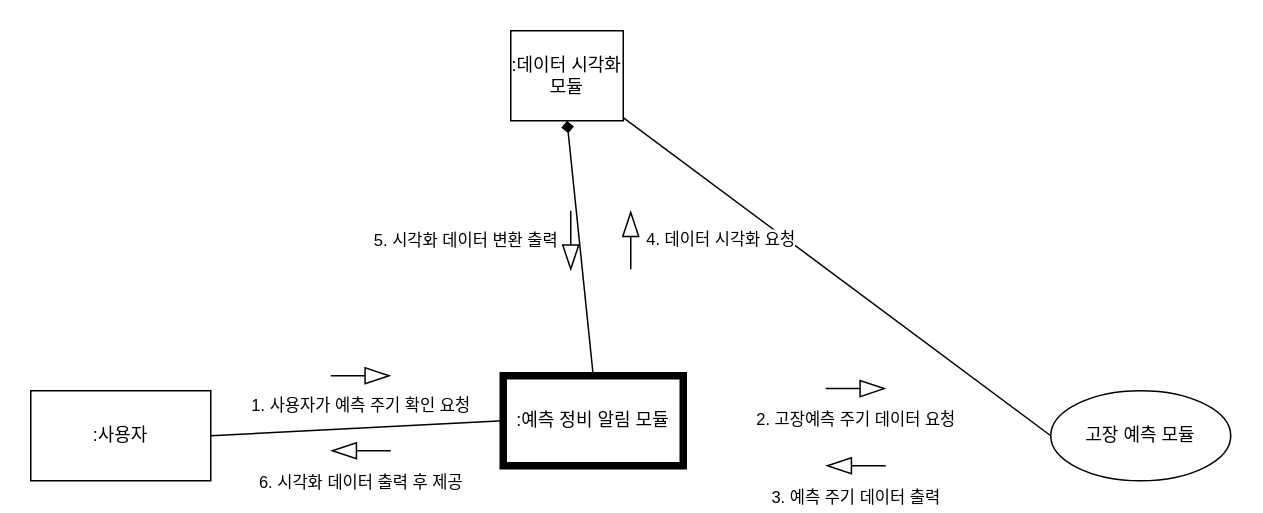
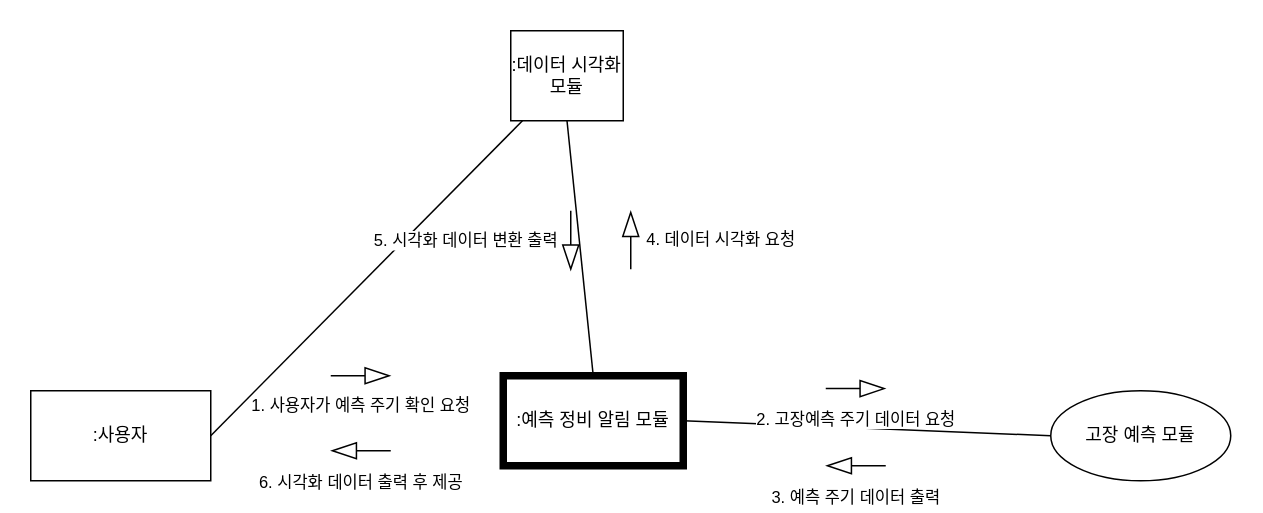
  <mxCell id="0" />
  <mxCell id="1" parent="0" />
  <mxCell id="2" value=":사용자" style="rounded=0;whiteSpace=wrap;html=1;" vertex="1" parent="1"><mxGeometry x="20" y="260" width="120" height="60" as="geometry" /></mxCell>
  <mxCell id="3" value=":데이터 시각화 모듈" style="rounded=0;whiteSpace=wrap;html=1;" vertex="1" parent="1"><mxGeometry x="340" y="20" width="75" height="60" as="geometry" /></mxCell>
  <mxCell id="4" value=":예측 정비 알림 모듈" style="rounded=0;whiteSpace=wrap;html=1;strokeWidth=5;" vertex="1" parent="1"><mxGeometry x="335" y="250" width="120" height="60" as="geometry" /></mxCell>
  <mxCell id="5" value="고장 예측 모듈" style="ellipse;whiteSpace=wrap;html=1;" vertex="1" parent="1"><mxGeometry x="700" y="260" width="120" height="60" as="geometry" /></mxCell>
  <mxCell id="6" value="1. 사용자가 예측 주기 확인 요청" style="endArrow=blockThin;html=1;endFill=0;strokeWidth=1;jumpSize=7;endSize=15;" edge="1" parent="1"><mxGeometry y="-20" width="50" height="50" relative="1" as="geometry"><mxPoint x="220" y="250" as="sourcePoint" /><mxPoint x="260" y="250" as="targetPoint" /><mxPoint as="offset" /></mxGeometry></mxCell>
  <mxCell id="7" value="3. 예측 주기 데이터 출력" style="endArrow=blockThin;html=1;endFill=0;strokeWidth=1;jumpSize=7;endSize=15;" edge="1" parent="1"><mxGeometry y="21" width="50" height="50" relative="1" as="geometry"><mxPoint x="590" y="310" as="sourcePoint" /><mxPoint x="550" y="310" as="targetPoint" /><mxPoint as="offset" /></mxGeometry></mxCell>
- <mxCell id="8" value="" style="endArrow=none;html=1;strokeWidth=1;exitX=1;exitY=0.5;exitDx=0;exitDy=0;entryX=0;entryY=0.5;entryDx=0;entryDy=0;" edge="1" parent="1" source="2" target="4"><mxGeometry width="50" height="50" relative="1" as="geometry"><mxPoint x="255" y="300" as="sourcePoint" /><mxPoint x="305" y="250" as="targetPoint" /></mxGeometry></mxCell>
- <mxCell id="9" value="" style="endArrow=none;html=1;strokeWidth=1;exitX=0;exitY=0.5;exitDx=0;exitDy=0;" edge="1" parent="1" source="5" target="3"><mxGeometry width="50" height="50" relative="1" as="geometry"><mxPoint x="310.28" y="450.72" as="sourcePoint" /><mxPoint x="410" y="330" as="targetPoint" /></mxGeometry></mxCell>
- <mxCell id="10" value="" style="endArrow=diamond;html=1;strokeWidth=1;exitX=0.5;exitY=0;exitDx=0;exitDy=0;entryX=0.5;entryY=1;entryDx=0;entryDy=0;" edge="1" parent="1" source="4" target="3"><mxGeometry width="50" height="50" relative="1" as="geometry"><mxPoint x="610" y="300" as="sourcePoint" /><mxPoint x="470" y="300" as="targetPoint" /></mxGeometry></mxCell>
+ <mxCell id="8" value="" style="endArrow=none;html=1;strokeWidth=1;exitX=1;exitY=0.5;exitDx=0;exitDy=0;" edge="1" parent="1" source="2" target="3"><mxGeometry width="50" height="50" relative="1" as="geometry"><mxPoint x="255" y="300" as="sourcePoint" /><mxPoint x="305" y="250" as="targetPoint" /></mxGeometry></mxCell>
+ <mxCell id="9" value="" style="endArrow=none;html=1;strokeWidth=1;exitX=0;exitY=0.5;exitDx=0;exitDy=0;entryX=1;entryY=0.5;entryDx=0;entryDy=0;" edge="1" parent="1" source="5" target="4"><mxGeometry width="50" height="50" relative="1" as="geometry"><mxPoint x="310.28" y="450.72" as="sourcePoint" /><mxPoint x="410" y="330" as="targetPoint" /></mxGeometry></mxCell>
+ <mxCell id="10" value="" style="endArrow=none;html=1;strokeWidth=1;exitX=0.5;exitY=0;exitDx=0;exitDy=0;entryX=0.5;entryY=1;entryDx=0;entryDy=0;" edge="1" parent="1" source="4" target="3"><mxGeometry width="50" height="50" relative="1" as="geometry"><mxPoint x="610" y="300" as="sourcePoint" /><mxPoint x="470" y="300" as="targetPoint" /></mxGeometry></mxCell>
  <mxCell id="11" value="2. 고장예측 주기 데이터 요청" style="endArrow=blockThin;html=1;endFill=0;strokeWidth=1;jumpSize=7;endSize=15;" edge="1" parent="1"><mxGeometry y="-20" width="50" height="50" relative="1" as="geometry"><mxPoint x="550" y="258.57" as="sourcePoint" /><mxPoint x="590" y="258.57" as="targetPoint" /><mxPoint as="offset" /></mxGeometry></mxCell>
  <mxCell id="12" value="4. 데이터 시각화 요청" style="endArrow=blockThin;html=1;endFill=0;strokeWidth=1;jumpSize=7;endSize=15;" edge="1" parent="1"><mxGeometry x="0.026" y="-60" width="50" height="50" relative="1" as="geometry"><mxPoint x="420" y="179" as="sourcePoint" /><mxPoint x="420" y="140" as="targetPoint" /><mxPoint as="offset" /></mxGeometry></mxCell>
  <mxCell id="13" value="5. 시각화 데이터 변환 출력" style="endArrow=blockThin;html=1;endFill=0;strokeWidth=1;jumpSize=7;endSize=15;" edge="1" parent="1"><mxGeometry y="-70" width="50" height="50" relative="1" as="geometry"><mxPoint x="380" y="140" as="sourcePoint" /><mxPoint x="380" y="180" as="targetPoint" /><mxPoint as="offset" /></mxGeometry></mxCell>
  <mxCell id="14" value="6. 시각화 데이터 출력 후 제공" style="endArrow=blockThin;html=1;endFill=0;strokeWidth=1;jumpSize=7;endSize=15;" edge="1" parent="1"><mxGeometry y="21" width="50" height="50" relative="1" as="geometry"><mxPoint x="260" y="300" as="sourcePoint" /><mxPoint x="220" y="300" as="targetPoint" /><mxPoint as="offset" /></mxGeometry></mxCell>
